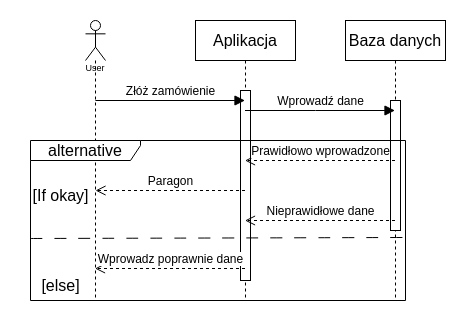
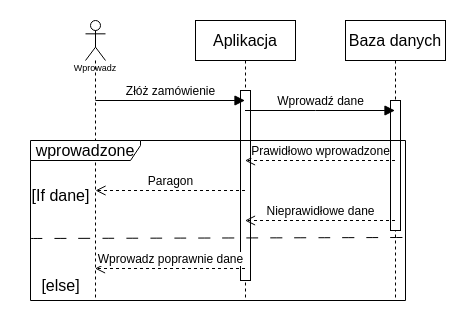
  <mxCell id="0" />
  <mxCell id="1" parent="0" />
  <mxCell id="2" value="" style="shape=umlLifeline;perimeter=lifelinePerimeter;whiteSpace=wrap;html=1;container=1;dropTarget=0;collapsible=0;recursiveResize=0;outlineConnect=0;portConstraint=eastwest;newEdgeStyle={&quot;edgeStyle&quot;:&quot;elbowEdgeStyle&quot;,&quot;elbow&quot;:&quot;vertical&quot;,&quot;curved&quot;:0,&quot;rounded&quot;:0};participant=umlActor;fontSize=16;" parent="1" vertex="1"><mxGeometry x="85" y="20" width="20" height="280" as="geometry" /></mxCell>
  <mxCell id="3" value="Aplikacja" style="shape=umlLifeline;perimeter=lifelinePerimeter;whiteSpace=wrap;html=1;container=1;dropTarget=0;collapsible=0;recursiveResize=0;outlineConnect=0;portConstraint=eastwest;newEdgeStyle={&quot;edgeStyle&quot;:&quot;elbowEdgeStyle&quot;,&quot;elbow&quot;:&quot;vertical&quot;,&quot;curved&quot;:0,&quot;rounded&quot;:0};fontSize=16;" parent="1" vertex="1"><mxGeometry x="195" y="20" width="100" height="280" as="geometry" /></mxCell>
  <mxCell id="4" value="" style="html=1;points=[];perimeter=orthogonalPerimeter;outlineConnect=0;targetShapes=umlLifeline;portConstraint=eastwest;newEdgeStyle={&quot;edgeStyle&quot;:&quot;elbowEdgeStyle&quot;,&quot;elbow&quot;:&quot;vertical&quot;,&quot;curved&quot;:0,&quot;rounded&quot;:0};fontSize=16;" parent="3" vertex="1"><mxGeometry x="45" y="70" width="10" height="190" as="geometry" /></mxCell>
  <mxCell id="5" value="Baza danych" style="shape=umlLifeline;perimeter=lifelinePerimeter;whiteSpace=wrap;html=1;container=1;dropTarget=0;collapsible=0;recursiveResize=0;outlineConnect=0;portConstraint=eastwest;newEdgeStyle={&quot;edgeStyle&quot;:&quot;elbowEdgeStyle&quot;,&quot;elbow&quot;:&quot;vertical&quot;,&quot;curved&quot;:0,&quot;rounded&quot;:0};fontSize=16;" parent="1" vertex="1"><mxGeometry x="345" y="20" width="100" height="280" as="geometry" /></mxCell>
  <mxCell id="6" value="" style="html=1;points=[];perimeter=orthogonalPerimeter;outlineConnect=0;targetShapes=umlLifeline;portConstraint=eastwest;newEdgeStyle={&quot;edgeStyle&quot;:&quot;elbowEdgeStyle&quot;,&quot;elbow&quot;:&quot;vertical&quot;,&quot;curved&quot;:0,&quot;rounded&quot;:0};fontSize=16;" parent="5" vertex="1"><mxGeometry x="45" y="80" width="10" height="130" as="geometry" /></mxCell>
  <mxCell id="7" value="Złóż zamówienie" style="html=1;verticalAlign=bottom;endArrow=block;edgeStyle=elbowEdgeStyle;elbow=vertical;curved=0;rounded=0;fontSize=12;startSize=8;endSize=8;" parent="1" target="3" edge="1"><mxGeometry width="80" relative="1" as="geometry"><mxPoint x="94.929" y="99.996" as="sourcePoint" /><mxPoint x="184.5" y="99.996" as="targetPoint" /></mxGeometry></mxCell>
  <mxCell id="8" value="Wprowadź dane" style="html=1;verticalAlign=bottom;endArrow=block;edgeStyle=elbowEdgeStyle;elbow=vertical;curved=0;rounded=0;fontSize=12;startSize=8;endSize=8;" parent="1" source="3" target="5" edge="1"><mxGeometry width="80" relative="1" as="geometry"><mxPoint x="265" y="120" as="sourcePoint" /><mxPoint x="374.5" y="120" as="targetPoint" /><Array as="points"><mxPoint x="315" y="110" /><mxPoint x="375" y="120" /></Array></mxGeometry></mxCell>
  <mxCell id="9" value="Prawidłowo wprowadzone" style="html=1;verticalAlign=bottom;endArrow=open;dashed=1;endSize=8;edgeStyle=elbowEdgeStyle;elbow=vertical;curved=0;rounded=0;fontSize=12;" parent="1" source="5" target="3" edge="1"><mxGeometry relative="1" as="geometry"><mxPoint x="364.57" y="200" as="sourcePoint" /><mxPoint x="214.999" y="200" as="targetPoint" /><Array as="points"><mxPoint x="285" y="170" /><mxPoint x="325.07" y="180" /></Array></mxGeometry></mxCell>
- <mxCell id="10" value="alternative" style="shape=umlFrame;whiteSpace=wrap;html=1;pointerEvents=0;fontSize=16;width=110;height=20;" parent="1" vertex="1"><mxGeometry x="30" y="140" width="375" height="160" as="geometry" /></mxCell>
+ <mxCell id="10" value="wprowadzone" style="shape=umlFrame;whiteSpace=wrap;html=1;pointerEvents=0;fontSize=16;width=110;height=20;" parent="1" vertex="1"><mxGeometry x="30" y="140" width="375" height="160" as="geometry" /></mxCell>
  <mxCell id="11" value="" style="endArrow=none;dashed=1;html=1;rounded=0;fontSize=12;startSize=8;endSize=8;curved=1;exitX=0.002;exitY=0.499;exitDx=0;exitDy=0;exitPerimeter=0;dashPattern=12 12;" parent="1" edge="1"><mxGeometry width="50" height="50" relative="1" as="geometry"><mxPoint x="30" y="238" as="sourcePoint" /><mxPoint x="405" y="237" as="targetPoint" /></mxGeometry></mxCell>
  <mxCell id="12" value="Paragon" style="html=1;verticalAlign=bottom;endArrow=open;dashed=1;endSize=8;edgeStyle=elbowEdgeStyle;elbow=horizontal;curved=0;rounded=0;fontSize=12;" parent="1" source="3" edge="1"><mxGeometry relative="1" as="geometry"><mxPoint x="224.5" y="190" as="sourcePoint" /><mxPoint x="95.024" y="190" as="targetPoint" /><Array as="points"><mxPoint x="174.98" y="190" /><mxPoint x="185.05" y="150" /></Array></mxGeometry></mxCell>
  <mxCell id="13" value="Nieprawidłowe dane" style="html=1;verticalAlign=bottom;endArrow=open;dashed=1;endSize=8;edgeStyle=elbowEdgeStyle;elbow=vertical;curved=0;rounded=0;fontSize=12;" parent="1" source="5" target="3" edge="1"><mxGeometry relative="1" as="geometry"><mxPoint x="385" y="220" as="sourcePoint" /><mxPoint x="235.524" y="220" as="targetPoint" /><Array as="points"><mxPoint x="315.57" y="220" /></Array></mxGeometry></mxCell>
  <mxCell id="14" value="Wprowadz poprawnie dane" style="html=1;verticalAlign=bottom;endArrow=open;dashed=1;endSize=8;edgeStyle=elbowEdgeStyle;elbow=vertical;curved=0;rounded=0;fontSize=12;" parent="1" source="3" target="2" edge="1"><mxGeometry relative="1" as="geometry"><mxPoint x="249.48" y="268" as="sourcePoint" /><mxPoint x="100.004" y="268" as="targetPoint" /><Array as="points"><mxPoint x="180.03" y="268" /></Array></mxGeometry></mxCell>
- <mxCell id="15" value="[If okay]" style="text;html=1;align=center;verticalAlign=middle;resizable=0;points=[];autosize=1;strokeColor=none;fillColor=none;fontSize=16;" parent="1" vertex="1"><mxGeometry x="20" y="180" width="80" height="30" as="geometry" /></mxCell>
+ <mxCell id="15" value="[If dane]" style="text;html=1;align=center;verticalAlign=middle;resizable=0;points=[];autosize=1;strokeColor=none;fillColor=none;fontSize=16;" parent="1" vertex="1"><mxGeometry x="20" y="180" width="80" height="30" as="geometry" /></mxCell>
  <mxCell id="16" value="[else]" style="text;html=1;align=center;verticalAlign=middle;resizable=0;points=[];autosize=1;strokeColor=none;fillColor=none;fontSize=16;" parent="1" vertex="1"><mxGeometry x="30" y="270" width="60" height="30" as="geometry" /></mxCell>
- <mxCell id="17" value="&lt;font style=&quot;font-size: 9px;&quot;&gt;User&lt;/font&gt;" style="text;html=1;strokeColor=none;fillColor=none;align=center;verticalAlign=middle;whiteSpace=wrap;rounded=0;fontSize=16;" parent="1" vertex="1"><mxGeometry x="65" y="50" width="60" height="30" as="geometry" /></mxCell>
+ <mxCell id="17" value="&lt;font style=&quot;font-size: 9px;&quot;&gt;Wprowadz&lt;/font&gt;" style="text;html=1;strokeColor=none;fillColor=none;align=center;verticalAlign=middle;whiteSpace=wrap;rounded=0;fontSize=16;" parent="1" vertex="1"><mxGeometry x="65" y="50" width="60" height="30" as="geometry" /></mxCell>
